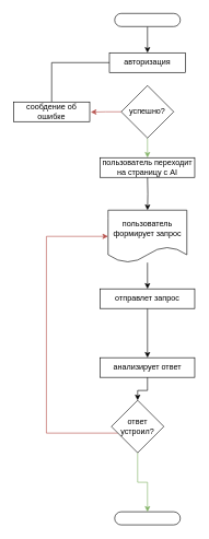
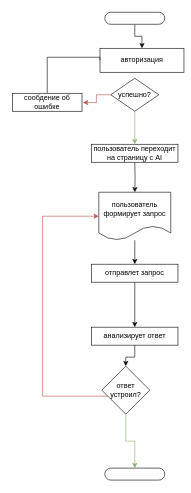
  <mxCell id="0" />
  <mxCell id="1" parent="0" />
  <mxCell id="2" style="edgeStyle=orthogonalEdgeStyle;rounded=0;orthogonalLoop=1;jettySize=auto;html=1;entryX=0.5;entryY=0;entryDx=0;entryDy=0;" edge="1" parent="1" source="3" target="5"><mxGeometry relative="1" as="geometry" /></mxCell>
  <mxCell id="3" value="" style="rounded=1;whiteSpace=wrap;html=1;arcSize=50;" vertex="1" parent="1"><mxGeometry x="174" y="20" width="100" height="20" as="geometry" /></mxCell>
  <mxCell id="4" value="" style="rounded=1;whiteSpace=wrap;html=1;arcSize=50;" vertex="1" parent="1"><mxGeometry x="174" y="780" width="100" height="20" as="geometry" /></mxCell>
- <mxCell id="5" value="авторизация" style="rounded=0;whiteSpace=wrap;html=1;" vertex="1" parent="1"><mxGeometry x="166" y="80" width="116" height="30" as="geometry" /></mxCell>
+ <mxCell id="5" value="авторизация" style="rounded=0;whiteSpace=wrap;html=1;" vertex="1" parent="1"><mxGeometry x="166" y="80" width="140" height="40" as="geometry" /></mxCell>
  <mxCell id="6" style="edgeStyle=orthogonalEdgeStyle;rounded=0;orthogonalLoop=1;jettySize=auto;html=1;fillColor=#f8cecc;strokeColor=#b85450;entryX=1.014;entryY=0.517;entryDx=0;entryDy=0;entryPerimeter=0;" edge="1" parent="1" source="8" target="10"><mxGeometry relative="1" as="geometry"><mxPoint x="140" y="170" as="targetPoint" /></mxGeometry></mxCell>
  <mxCell id="7" style="edgeStyle=orthogonalEdgeStyle;rounded=0;orthogonalLoop=1;jettySize=auto;html=1;fillColor=#d5e8d4;strokeColor=#82b366;" edge="1" parent="1" source="8"><mxGeometry relative="1" as="geometry"><mxPoint x="224" y="240" as="targetPoint" /></mxGeometry></mxCell>
- <mxCell id="8" value="успешно?" style="rhombus;whiteSpace=wrap;html=1;" vertex="1" parent="1"><mxGeometry x="184" y="130" width="80" height="80" as="geometry" /></mxCell>
+ <mxCell id="8" value="успешно?" style="rhombus;whiteSpace=wrap;html=1;" vertex="1" parent="1"><mxGeometry x="184" y="130" width="80" height="55" as="geometry" /></mxCell>
  <mxCell id="9" style="edgeStyle=orthogonalEdgeStyle;rounded=0;orthogonalLoop=1;jettySize=auto;html=1;entryX=0;entryY=0.5;entryDx=0;entryDy=0;endArrow=none;" edge="1" parent="1" source="10" target="5"><mxGeometry relative="1" as="geometry"><Array as="points"><mxPoint x="78" y="95" /></Array></mxGeometry></mxCell>
  <mxCell id="10" value="сообдение об ошибке" style="rounded=0;whiteSpace=wrap;html=1;" vertex="1" parent="1"><mxGeometry x="20" y="155" width="116" height="30" as="geometry" /></mxCell>
  <mxCell id="11" style="edgeStyle=orthogonalEdgeStyle;rounded=0;orthogonalLoop=1;jettySize=auto;html=1;entryX=0.5;entryY=0;entryDx=0;entryDy=0;" edge="1" parent="1" target="13"><mxGeometry relative="1" as="geometry"><mxPoint x="224" y="270" as="sourcePoint" /></mxGeometry></mxCell>
  <mxCell id="12" style="edgeStyle=orthogonalEdgeStyle;rounded=0;orthogonalLoop=1;jettySize=auto;html=1;entryX=0.5;entryY=0;entryDx=0;entryDy=0;" edge="1" parent="1" source="13" target="16"><mxGeometry relative="1" as="geometry" /></mxCell>
  <mxCell id="13" value="пользователь формирует запрос" style="shape=document;whiteSpace=wrap;html=1;boundedLbl=1;" vertex="1" parent="1"><mxGeometry x="164" y="320" width="120" height="80" as="geometry" /></mxCell>
  <mxCell id="14" value="пользователь переходит на страницу с AI" style="rounded=0;whiteSpace=wrap;html=1;" vertex="1" parent="1"><mxGeometry x="152" y="240" width="144" height="30" as="geometry" /></mxCell>
  <mxCell id="15" style="edgeStyle=orthogonalEdgeStyle;rounded=0;orthogonalLoop=1;jettySize=auto;html=1;entryX=0.5;entryY=0;entryDx=0;entryDy=0;" edge="1" parent="1" source="16" target="18"><mxGeometry relative="1" as="geometry" /></mxCell>
  <mxCell id="16" value="отправлет запрос" style="rounded=0;whiteSpace=wrap;html=1;" vertex="1" parent="1"><mxGeometry x="152" y="440" width="144" height="30" as="geometry" /></mxCell>
  <mxCell id="17" style="edgeStyle=orthogonalEdgeStyle;rounded=0;orthogonalLoop=1;jettySize=auto;html=1;entryX=0.5;entryY=0;entryDx=0;entryDy=0;fillColor=#d5e8d4;strokeColor=#82b366;" edge="1" parent="1" source="21" target="4"><mxGeometry relative="1" as="geometry" /></mxCell>
  <mxCell id="18" value="анализирует ответ" style="rounded=0;whiteSpace=wrap;html=1;" vertex="1" parent="1"><mxGeometry x="152" y="545" width="144" height="30" as="geometry" /></mxCell>
  <mxCell id="19" value="" style="edgeStyle=orthogonalEdgeStyle;rounded=0;orthogonalLoop=1;jettySize=auto;html=1;entryX=0.5;entryY=0;entryDx=0;entryDy=0;" edge="1" parent="1" source="18" target="21"><mxGeometry relative="1" as="geometry"><mxPoint x="224" y="575" as="sourcePoint" /><mxPoint x="224" y="780" as="targetPoint" /></mxGeometry></mxCell>
  <mxCell id="20" style="edgeStyle=orthogonalEdgeStyle;rounded=0;orthogonalLoop=1;jettySize=auto;html=1;entryX=0;entryY=0.5;entryDx=0;entryDy=0;fillColor=#f8cecc;strokeColor=#b85450;" edge="1" parent="1" source="21" target="13"><mxGeometry relative="1" as="geometry"><Array as="points"><mxPoint x="70" y="660" /><mxPoint x="70" y="360" /></Array></mxGeometry></mxCell>
  <mxCell id="21" value="ответ устроил?" style="rhombus;whiteSpace=wrap;html=1;" vertex="1" parent="1"><mxGeometry x="169" y="610" width="80" height="80" as="geometry" /></mxCell>
